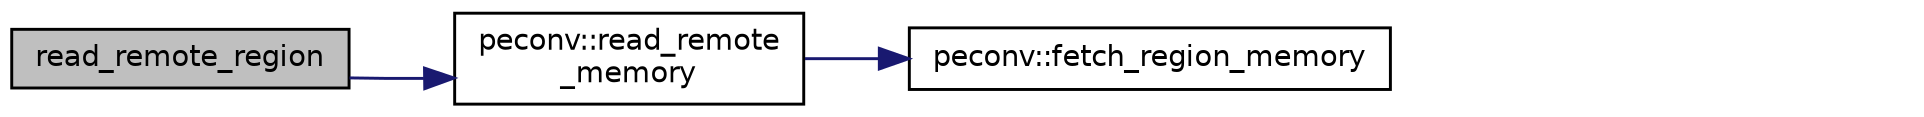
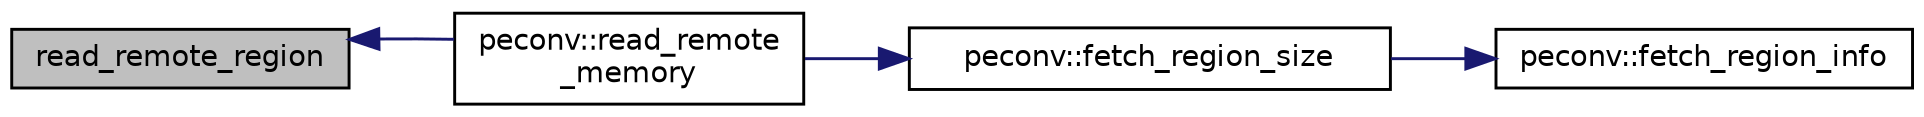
  digraph {
    rankdir=LR
    node [color=black fillcolor=white fontname=Helvetica fontsize=10 shape=record style=filled]
    edge [color=midnightblue fontname=Helvetica fontsize=10 labelfontname=Helvetica labelfontsize=10 style=solid]
    n1 [fillcolor=grey75 fontcolor=black height=0.2 label=read_remote_region width=0.4]
    n2 [height=0.2 label="peconv::read_remote\l_memory" width=0.4]
-   n3 [height=0.2 label="peconv::fetch_region_memory" width=0.4]
-   n1 -> n2
+   n3 [height=0.2 label="peconv::fetch_region_size" width=0.4]
+   n4 [height=0.2 label="peconv::fetch_region_info" width=0.4]
+   n2 -> n1
    n2 -> n3
+   n3 -> n4
  }
